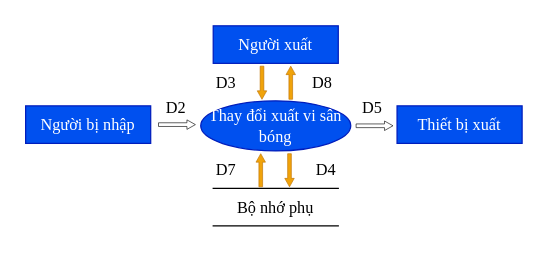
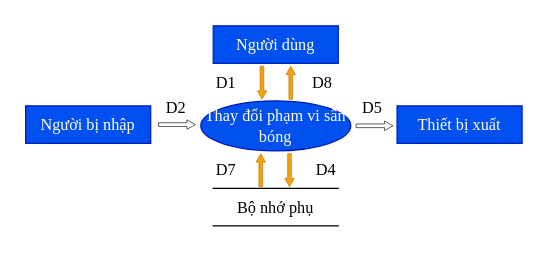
  <mxCell id="0" />
  <mxCell id="1" parent="0" />
- <mxCell id="2" value="&lt;font face=&quot;Times New Roman&quot;&gt;&lt;span style=&quot;font-size: 13px;&quot;&gt;Thay đổi xuất vi sân bóng&lt;/span&gt;&lt;/font&gt;" style="shape=ellipse;html=1;dashed=0;whiteSpace=wrap;perimeter=ellipsePerimeter;fillColor=#0050ef;strokeColor=#001DBC;fontColor=#ffffff;" parent="1" vertex="1"><mxGeometry x="160" y="80" width="120" height="40" as="geometry" /></mxCell>
- <mxCell id="3" value="&lt;font style=&quot;font-size: 13px;&quot; face=&quot;Times New Roman&quot;&gt;Người xuất&lt;/font&gt;" style="html=1;dashed=0;whiteSpace=wrap;fillColor=#0050ef;strokeColor=#001DBC;fontColor=#ffffff;" parent="1" vertex="1"><mxGeometry x="170" y="20" width="100" height="30" as="geometry" /></mxCell>
+ <mxCell id="2" value="&lt;font face=&quot;Times New Roman&quot;&gt;&lt;span style=&quot;font-size: 13px;&quot;&gt;Thay đổi phạm vi sân bóng&lt;/span&gt;&lt;/font&gt;" style="shape=ellipse;html=1;dashed=0;whiteSpace=wrap;perimeter=ellipsePerimeter;fillColor=#0050ef;strokeColor=#001DBC;fontColor=#ffffff;" parent="1" vertex="1"><mxGeometry x="160" y="80" width="120" height="40" as="geometry" /></mxCell>
+ <mxCell id="3" value="&lt;font style=&quot;font-size: 13px;&quot; face=&quot;Times New Roman&quot;&gt;Người dùng&lt;/font&gt;" style="html=1;dashed=0;whiteSpace=wrap;fillColor=#0050ef;strokeColor=#001DBC;fontColor=#ffffff;" parent="1" vertex="1"><mxGeometry x="170" y="20" width="100" height="30" as="geometry" /></mxCell>
  <mxCell id="4" value="&lt;font style=&quot;font-size: 13px;&quot; face=&quot;Times New Roman&quot;&gt;Người bị nhập&lt;/font&gt;" style="html=1;dashed=0;whiteSpace=wrap;fillColor=#0050ef;strokeColor=#001DBC;fontColor=#ffffff;" parent="1" vertex="1"><mxGeometry x="20" y="84" width="100" height="30" as="geometry" /></mxCell>
  <mxCell id="5" value="&lt;font style=&quot;font-size: 13px;&quot; face=&quot;Times New Roman&quot;&gt;Thiết bị xuất&lt;/font&gt;" style="html=1;dashed=0;whiteSpace=wrap;fillColor=#0050ef;strokeColor=#001DBC;fontColor=#ffffff;" parent="1" vertex="1"><mxGeometry x="317" y="84" width="100" height="30" as="geometry" /></mxCell>
  <mxCell id="6" value="&lt;font face=&quot;Times New Roman&quot; style=&quot;font-size: 13px;&quot;&gt;Bộ nhớ phụ&lt;/font&gt;" style="html=1;dashed=0;whiteSpace=wrap;shape=partialRectangle;right=0;left=0;" parent="1" vertex="1"><mxGeometry x="170" y="150" width="100" height="30" as="geometry" /></mxCell>
  <mxCell id="7" value="" style="endArrow=classic;html=1;rounded=0;shape=flexArrow;endWidth=4.136;endSize=2.09;width=2.965;strokeWidth=0.5;" parent="1" edge="1"><mxGeometry width="50" height="50" relative="1" as="geometry"><mxPoint x="284" y="99.92" as="sourcePoint" /><mxPoint x="314" y="99.92" as="targetPoint" /></mxGeometry></mxCell>
  <mxCell id="8" value="" style="endArrow=classic;html=1;rounded=0;shape=flexArrow;endWidth=4.136;endSize=2.09;width=2.965;strokeWidth=0.5;" parent="1" edge="1"><mxGeometry width="50" height="50" relative="1" as="geometry"><mxPoint x="126" y="99" as="sourcePoint" /><mxPoint x="156" y="99" as="targetPoint" /></mxGeometry></mxCell>
  <mxCell id="9" value="" style="endArrow=classic;html=1;rounded=0;shape=flexArrow;endWidth=4.136;endSize=2.09;width=2.965;strokeWidth=0.5;exitX=0.397;exitY=-0.067;exitDx=0;exitDy=0;exitPerimeter=0;fillColor=#f0a30a;strokeColor=#BD7000;" parent="1" edge="1"><mxGeometry width="50" height="50" relative="1" as="geometry"><mxPoint x="208" y="148.99" as="sourcePoint" /><mxPoint x="208" y="122" as="targetPoint" /></mxGeometry></mxCell>
  <mxCell id="10" value="" style="endArrow=classic;html=1;rounded=0;shape=flexArrow;endWidth=4.136;endSize=2.09;width=2.965;strokeWidth=0.5;exitX=0.397;exitY=-0.067;exitDx=0;exitDy=0;exitPerimeter=0;fillColor=#f0a30a;strokeColor=#BD7000;" parent="1" edge="1"><mxGeometry width="50" height="50" relative="1" as="geometry"><mxPoint x="231" y="122" as="sourcePoint" /><mxPoint x="231" y="148.99" as="targetPoint" /></mxGeometry></mxCell>
  <mxCell id="11" value="" style="endArrow=classic;html=1;rounded=0;shape=flexArrow;endWidth=4.136;endSize=2.09;width=2.965;strokeWidth=0.5;exitX=0.397;exitY=-0.067;exitDx=0;exitDy=0;exitPerimeter=0;fillColor=#f0a30a;strokeColor=#BD7000;" parent="1" edge="1"><mxGeometry width="50" height="50" relative="1" as="geometry"><mxPoint x="209" y="52" as="sourcePoint" /><mxPoint x="209" y="78.99" as="targetPoint" /></mxGeometry></mxCell>
  <mxCell id="12" value="" style="endArrow=classic;html=1;rounded=0;shape=flexArrow;endWidth=4.136;endSize=2.09;width=2.965;strokeWidth=0.5;exitX=0.397;exitY=-0.067;exitDx=0;exitDy=0;exitPerimeter=0;fillColor=#f0a30a;strokeColor=#BD7000;" parent="1" edge="1"><mxGeometry width="50" height="50" relative="1" as="geometry"><mxPoint x="232" y="78.99" as="sourcePoint" /><mxPoint x="232" y="52" as="targetPoint" /></mxGeometry></mxCell>
- <mxCell id="13" value="&lt;font face=&quot;Times New Roman&quot; style=&quot;font-size: 13px;&quot;&gt;D3&lt;/font&gt;" style="text;html=1;align=center;verticalAlign=middle;resizable=0;points=[];autosize=1;strokeColor=none;fillColor=none;" parent="1" vertex="1"><mxGeometry x="160" y="50" width="40" height="30" as="geometry" /></mxCell>
+ <mxCell id="13" value="&lt;font face=&quot;Times New Roman&quot; style=&quot;font-size: 13px;&quot;&gt;D1&lt;/font&gt;" style="text;html=1;align=center;verticalAlign=middle;resizable=0;points=[];autosize=1;strokeColor=none;fillColor=none;" parent="1" vertex="1"><mxGeometry x="160" y="50" width="40" height="30" as="geometry" /></mxCell>
  <mxCell id="14" value="&lt;font face=&quot;Times New Roman&quot; style=&quot;font-size: 13px;&quot;&gt;D8&lt;/font&gt;" style="text;html=1;align=center;verticalAlign=middle;resizable=0;points=[];autosize=1;strokeColor=none;fillColor=none;" parent="1" vertex="1"><mxGeometry x="237" y="50" width="40" height="30" as="geometry" /></mxCell>
  <mxCell id="15" value="&lt;font face=&quot;Times New Roman&quot; style=&quot;font-size: 13px;&quot;&gt;D2&lt;/font&gt;" style="text;html=1;align=center;verticalAlign=middle;resizable=0;points=[];autosize=1;strokeColor=none;fillColor=none;" parent="1" vertex="1"><mxGeometry x="120" y="70" width="40" height="30" as="geometry" /></mxCell>
  <mxCell id="16" value="&lt;font face=&quot;Times New Roman&quot; style=&quot;font-size: 13px;&quot;&gt;D7&lt;/font&gt;" style="text;html=1;align=center;verticalAlign=middle;resizable=0;points=[];autosize=1;strokeColor=none;fillColor=none;" parent="1" vertex="1"><mxGeometry x="160" y="120" width="40" height="30" as="geometry" /></mxCell>
  <mxCell id="17" value="&lt;font face=&quot;Times New Roman&quot; style=&quot;font-size: 13px;&quot;&gt;D4&lt;/font&gt;" style="text;html=1;align=center;verticalAlign=middle;resizable=0;points=[];autosize=1;strokeColor=none;fillColor=none;" parent="1" vertex="1"><mxGeometry x="240" y="120" width="40" height="30" as="geometry" /></mxCell>
  <mxCell id="18" value="&lt;font face=&quot;Times New Roman&quot; style=&quot;font-size: 13px;&quot;&gt;D5&lt;/font&gt;" style="text;html=1;align=center;verticalAlign=middle;resizable=0;points=[];autosize=1;strokeColor=none;fillColor=none;" parent="1" vertex="1"><mxGeometry x="277" y="70" width="40" height="30" as="geometry" /></mxCell>
